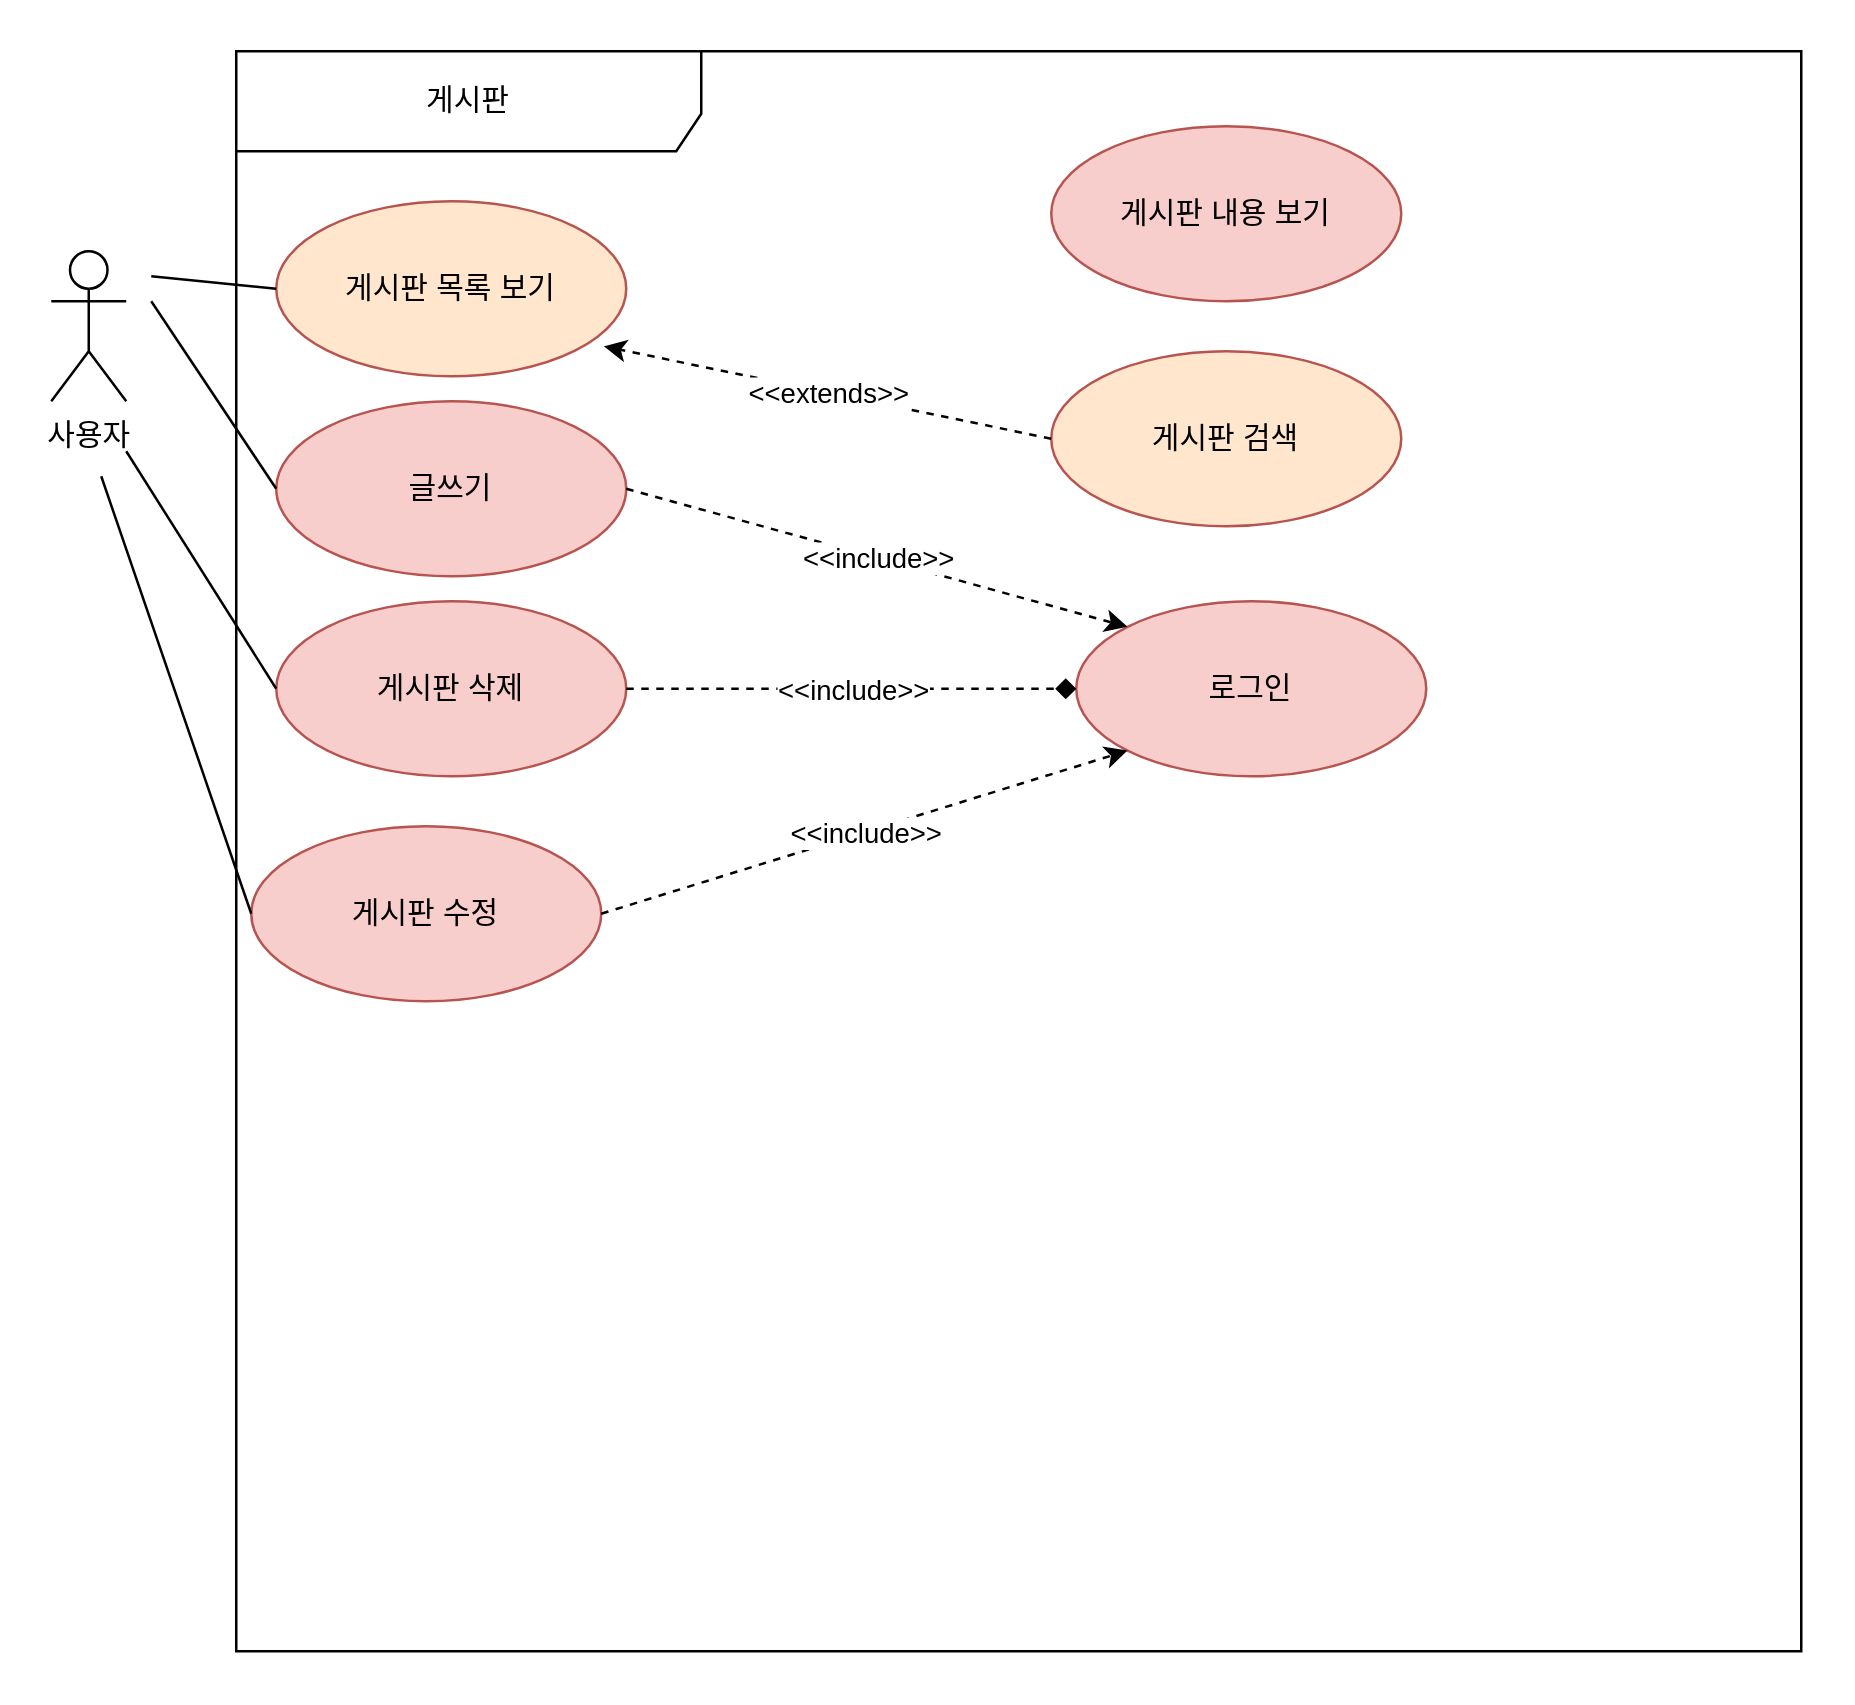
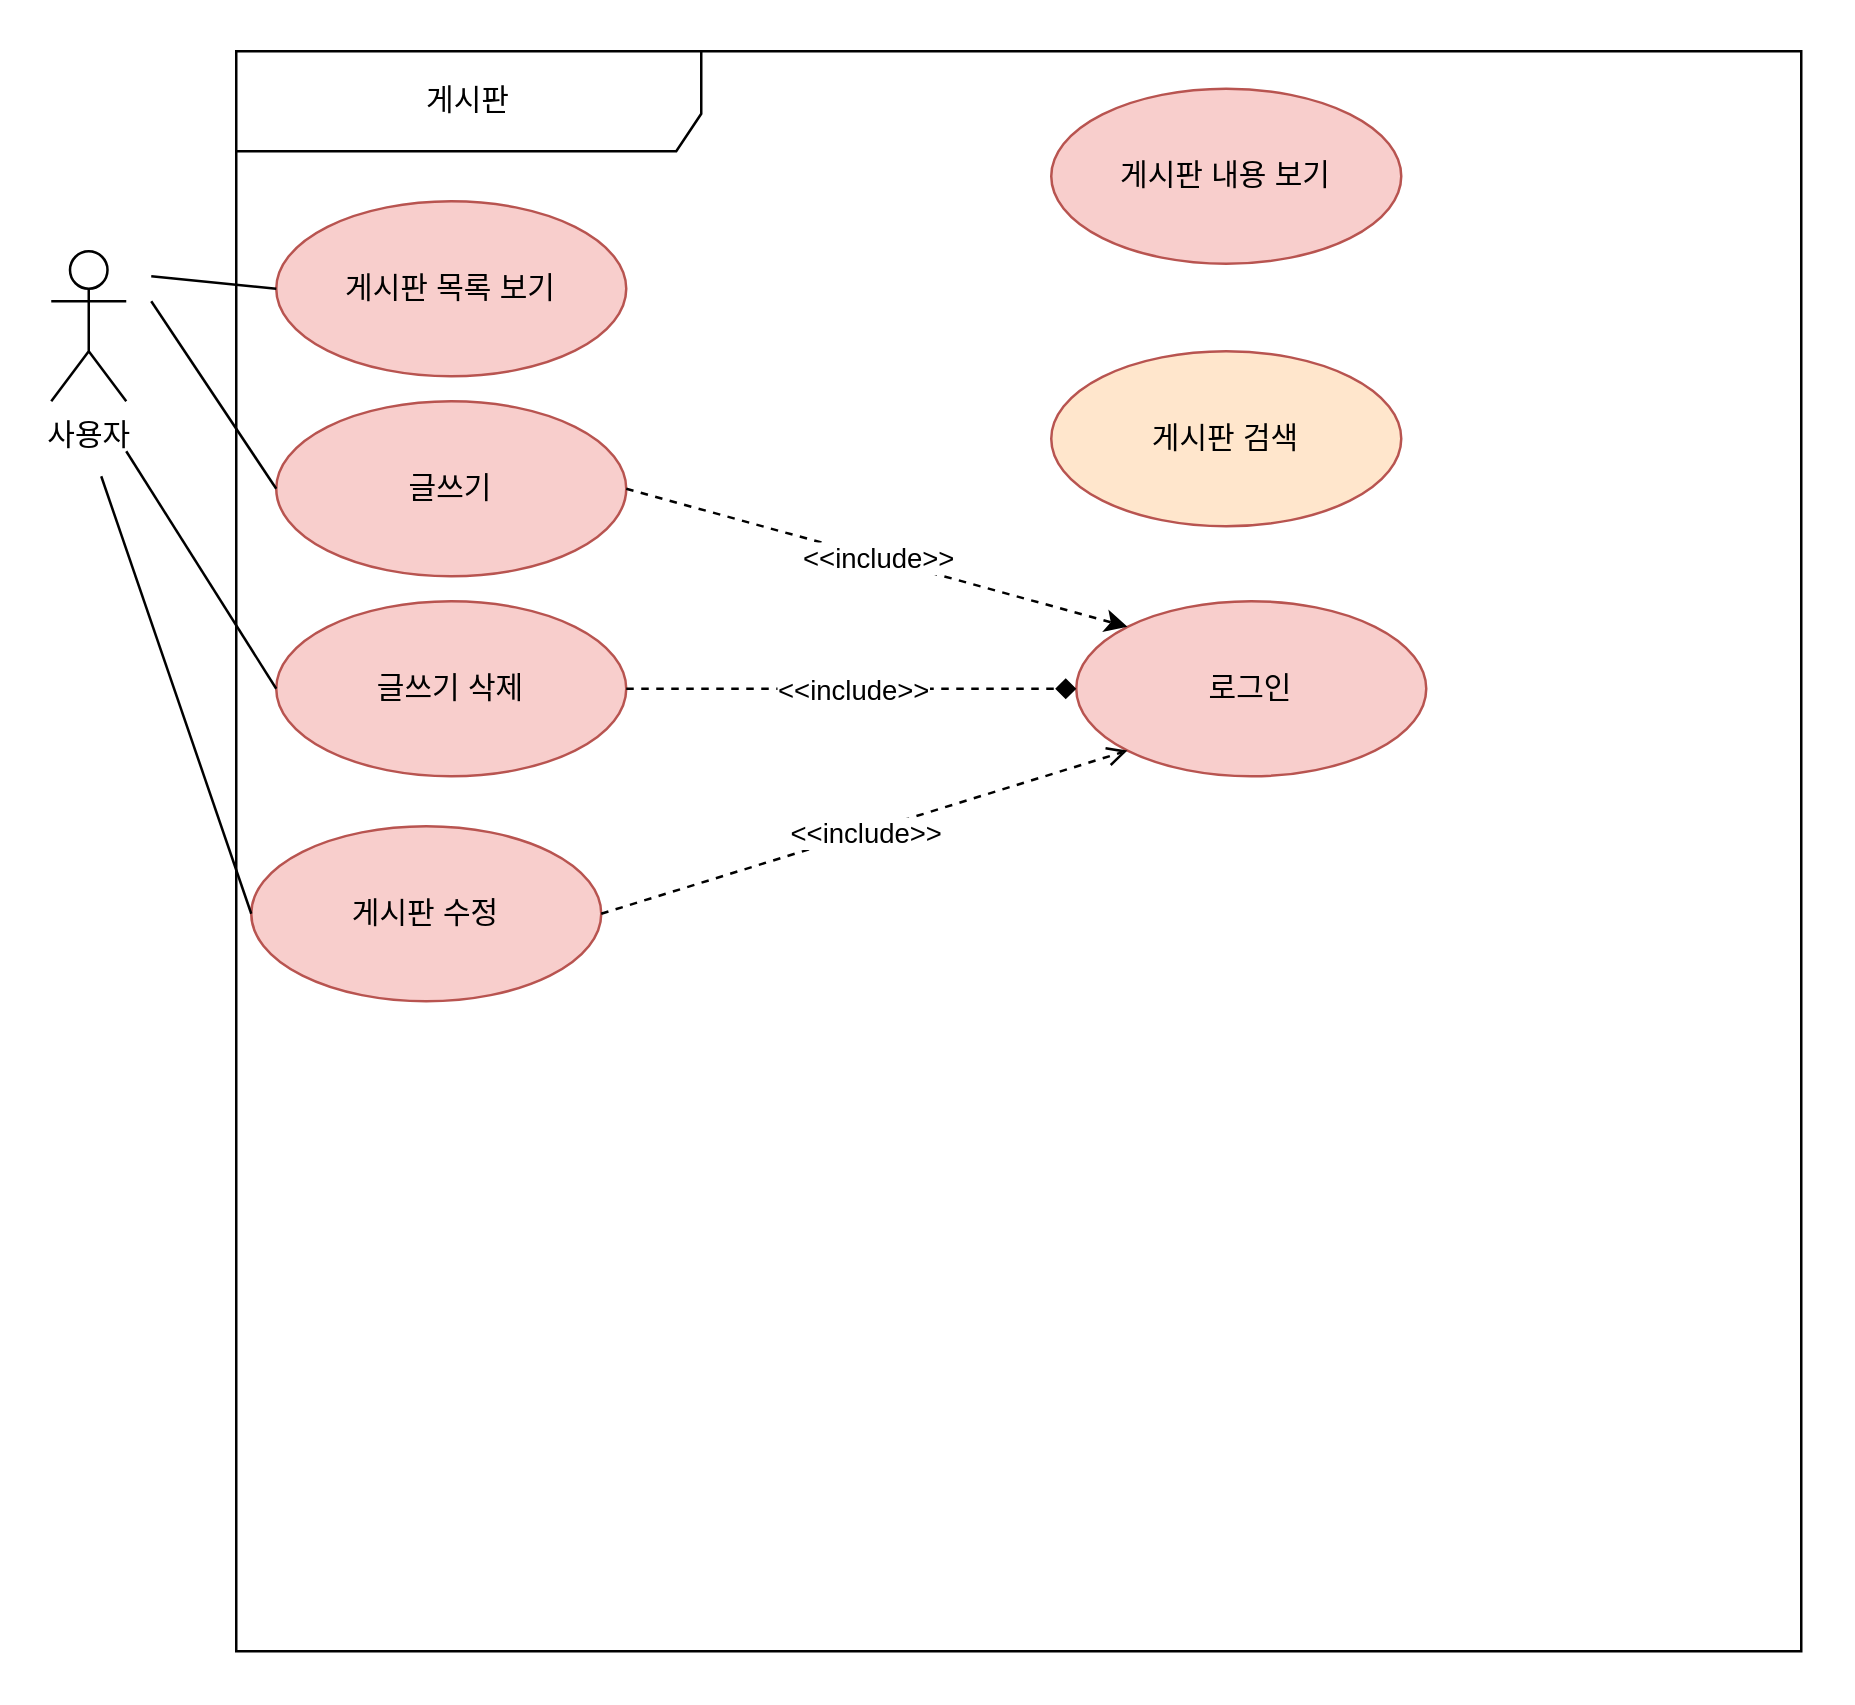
  <mxCell id="0" />
  <mxCell id="1" parent="0" />
  <mxCell id="2" value="사용자" style="shape=umlActor;verticalLabelPosition=bottom;verticalAlign=top;html=1;outlineConnect=0;" vertex="1" parent="1"><mxGeometry x="20" y="100" width="30" height="60" as="geometry" /></mxCell>
  <mxCell id="3" value="게시판" style="shape=umlFrame;whiteSpace=wrap;html=1;pointerEvents=0;width=186;height=40;" vertex="1" parent="1"><mxGeometry x="94" y="20" width="626" height="640" as="geometry" /></mxCell>
  <mxCell id="4" value="로그인" style="ellipse;whiteSpace=wrap;html=1;fillColor=#f8cecc;strokeColor=#b85450;" vertex="1" parent="1"><mxGeometry x="430" y="240" width="140" height="70" as="geometry" /></mxCell>
- <mxCell id="5" value="게시판 삭제" style="ellipse;whiteSpace=wrap;html=1;fillColor=#f8cecc;strokeColor=#b85450;" vertex="1" parent="1"><mxGeometry x="110" y="240" width="140" height="70" as="geometry" /></mxCell>
- <mxCell id="6" value="게시판 내용 보기" style="ellipse;whiteSpace=wrap;html=1;fillColor=#f8cecc;strokeColor=#b85450;" vertex="1" parent="1"><mxGeometry x="420" y="50" width="140" height="70" as="geometry" /></mxCell>
- <mxCell id="7" value="게시판 목록 보기" style="ellipse;whiteSpace=wrap;html=1;fillColor=#ffe6cc;strokeColor=#b85450;" vertex="1" parent="1"><mxGeometry x="110" y="80" width="140" height="70" as="geometry" /></mxCell>
+ <mxCell id="5" value="글쓰기 삭제" style="ellipse;whiteSpace=wrap;html=1;fillColor=#f8cecc;strokeColor=#b85450;" vertex="1" parent="1"><mxGeometry x="110" y="240" width="140" height="70" as="geometry" /></mxCell>
+ <mxCell id="6" value="게시판 내용 보기" style="ellipse;whiteSpace=wrap;html=1;fillColor=#f8cecc;strokeColor=#b85450;" vertex="1" parent="1"><mxGeometry x="420" y="35" width="140" height="70" as="geometry" /></mxCell>
+ <mxCell id="7" value="게시판 목록 보기" style="ellipse;whiteSpace=wrap;html=1;fillColor=#f8cecc;strokeColor=#b85450;" vertex="1" parent="1"><mxGeometry x="110" y="80" width="140" height="70" as="geometry" /></mxCell>
  <mxCell id="8" value="게시판 수정" style="ellipse;whiteSpace=wrap;html=1;fillColor=#f8cecc;strokeColor=#b85450;" vertex="1" parent="1"><mxGeometry x="100" y="330" width="140" height="70" as="geometry" /></mxCell>
  <mxCell id="9" value="게시판 검색" style="ellipse;whiteSpace=wrap;html=1;fillColor=#ffe6cc;strokeColor=#b85450;" vertex="1" parent="1"><mxGeometry x="420" y="140" width="140" height="70" as="geometry" /></mxCell>
  <mxCell id="10" value="" style="endArrow=none;html=1;rounded=0;entryX=0;entryY=0.5;entryDx=0;entryDy=0;" edge="1" parent="1" target="7"><mxGeometry width="50" height="50" relative="1" as="geometry"><mxPoint x="60" y="110" as="sourcePoint" /><mxPoint x="420" y="340" as="targetPoint" /></mxGeometry></mxCell>
  <mxCell id="11" value="" style="endArrow=none;html=1;rounded=0;entryX=0;entryY=0.5;entryDx=0;entryDy=0;" edge="1" parent="1" target="8"><mxGeometry width="50" height="50" relative="1" as="geometry"><mxPoint x="40" y="190" as="sourcePoint" /><mxPoint x="120" y="125" as="targetPoint" /></mxGeometry></mxCell>
  <mxCell id="12" value="" style="endArrow=none;html=1;rounded=0;entryX=0;entryY=0.5;entryDx=0;entryDy=0;" edge="1" parent="1" target="5"><mxGeometry width="50" height="50" relative="1" as="geometry"><mxPoint x="50" y="180" as="sourcePoint" /><mxPoint x="130" y="135" as="targetPoint" /></mxGeometry></mxCell>
  <mxCell id="13" value="글쓰기" style="ellipse;whiteSpace=wrap;html=1;fillColor=#f8cecc;strokeColor=#b85450;" vertex="1" parent="1"><mxGeometry x="110" y="160" width="140" height="70" as="geometry" /></mxCell>
  <mxCell id="14" value="" style="endArrow=classic;html=1;rounded=0;entryX=0;entryY=0;entryDx=0;entryDy=0;exitX=1;exitY=0.5;exitDx=0;exitDy=0;strokeColor=default;dashed=1;" edge="1" parent="1" source="13" target="4"><mxGeometry width="50" height="50" relative="1" as="geometry"><mxPoint x="370" y="390" as="sourcePoint" /><mxPoint x="420" y="340" as="targetPoint" /></mxGeometry></mxCell>
  <mxCell id="15" value="&amp;lt;&amp;lt;include&amp;gt;&amp;gt;" style="edgeLabel;html=1;align=center;verticalAlign=middle;resizable=0;points=[];" vertex="1" connectable="0" parent="14"><mxGeometry relative="1" as="geometry"><mxPoint as="offset" /></mxGeometry></mxCell>
  <mxCell id="16" value="" style="endArrow=diamond;html=1;rounded=0;entryX=0;entryY=0.5;entryDx=0;entryDy=0;exitX=1;exitY=0.5;exitDx=0;exitDy=0;strokeColor=default;dashed=1;" edge="1" parent="1" source="5" target="4"><mxGeometry width="50" height="50" relative="1" as="geometry"><mxPoint x="250" y="280" as="sourcePoint" /><mxPoint x="430" y="360" as="targetPoint" /></mxGeometry></mxCell>
  <mxCell id="17" value="&amp;lt;&amp;lt;include&amp;gt;&amp;gt;" style="edgeLabel;html=1;align=center;verticalAlign=middle;resizable=0;points=[];" vertex="1" connectable="0" parent="16"><mxGeometry relative="1" as="geometry"><mxPoint as="offset" /></mxGeometry></mxCell>
  <mxCell id="18" value="" style="endArrow=none;html=1;rounded=0;entryX=0;entryY=0.5;entryDx=0;entryDy=0;" edge="1" parent="1" target="13"><mxGeometry width="50" height="50" relative="1" as="geometry"><mxPoint x="60" y="120" as="sourcePoint" /><mxPoint x="120" y="125" as="targetPoint" /></mxGeometry></mxCell>
- <mxCell id="19" value="" style="endArrow=classic;html=1;rounded=0;entryX=0.936;entryY=0.829;entryDx=0;entryDy=0;exitX=0;exitY=0.5;exitDx=0;exitDy=0;dashed=1;entryPerimeter=0;" edge="1" parent="1" source="9" target="7"><mxGeometry width="50" height="50" relative="1" as="geometry"><mxPoint x="430" y="95" as="sourcePoint" /><mxPoint x="260" y="125" as="targetPoint" /></mxGeometry></mxCell>
- <mxCell id="20" value="&amp;lt;&amp;lt;extends&amp;gt;&amp;gt;" style="edgeLabel;html=1;align=center;verticalAlign=middle;resizable=0;points=[];" vertex="1" connectable="0" parent="19"><mxGeometry relative="1" as="geometry"><mxPoint as="offset" /></mxGeometry></mxCell>
- <mxCell id="21" value="" style="endArrow=classic;html=1;rounded=0;entryX=0;entryY=1;entryDx=0;entryDy=0;exitX=1;exitY=0.5;exitDx=0;exitDy=0;strokeColor=default;dashed=1;" edge="1" parent="1" source="8" target="4"><mxGeometry width="50" height="50" relative="1" as="geometry"><mxPoint x="250" y="320" as="sourcePoint" /><mxPoint x="430" y="320" as="targetPoint" /></mxGeometry></mxCell>
+ <mxCell id="21" value="" style="endArrow=open;html=1;rounded=0;entryX=0;entryY=1;entryDx=0;entryDy=0;exitX=1;exitY=0.5;exitDx=0;exitDy=0;strokeColor=default;dashed=1;" edge="1" parent="1" source="8" target="4"><mxGeometry width="50" height="50" relative="1" as="geometry"><mxPoint x="250" y="320" as="sourcePoint" /><mxPoint x="430" y="320" as="targetPoint" /></mxGeometry></mxCell>
  <mxCell id="22" value="&amp;lt;&amp;lt;include&amp;gt;&amp;gt;" style="edgeLabel;html=1;align=center;verticalAlign=middle;resizable=0;points=[];" vertex="1" connectable="0" parent="21"><mxGeometry relative="1" as="geometry"><mxPoint as="offset" /></mxGeometry></mxCell>
